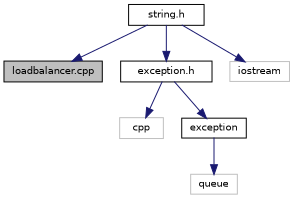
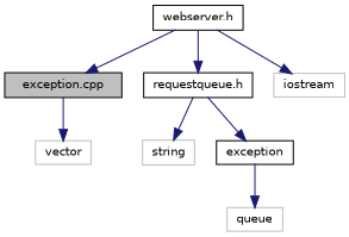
  digraph {
    node [color=black fillcolor=white fontname=Helvetica fontsize=10 shape=record style=filled]
    edge [color=midnightblue fontname=Helvetica fontsize=10 labelfontname=Helvetica labelfontsize=10 style=solid]
-   n1 [fillcolor=grey75 fontcolor=black height=0.2 label="loadbalancer.cpp" width=0.4]
-   n3 [height=0.2 label="string.h" width=0.4]
-   n4 [height=0.2 label="exception.h" width=0.4]
+   n1 [fillcolor=grey75 fontcolor=black height=0.2 label="exception.cpp" width=0.4]
+   n2 [color=grey75 height=0.2 label=vector width=0.4]
+   n3 [height=0.2 label="webserver.h" width=0.4]
+   n4 [height=0.2 label="requestqueue.h" width=0.4]
    n5 [color=grey75 height=0.2 label=iostream width=0.4]
-   n6 [color=grey75 height=0.2 label=cpp width=0.4]
+   n6 [color=grey75 height=0.2 label=string width=0.4]
    n7 [height=0.2 label=exception width=0.4]
    n8 [color=grey75 height=0.2 label=queue width=0.4]
+   n1 -> n2
    n3 -> n1
    n3 -> n4
    n3 -> n5
    n4 -> n6
    n4 -> n7
    n7 -> n8
  }
